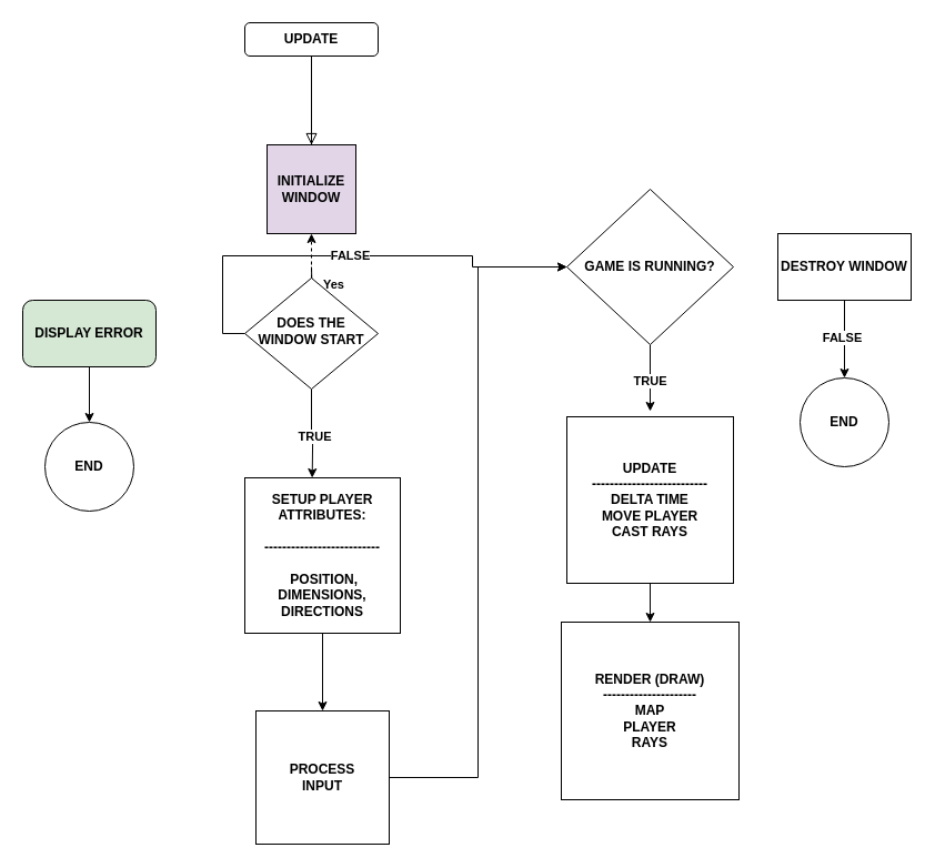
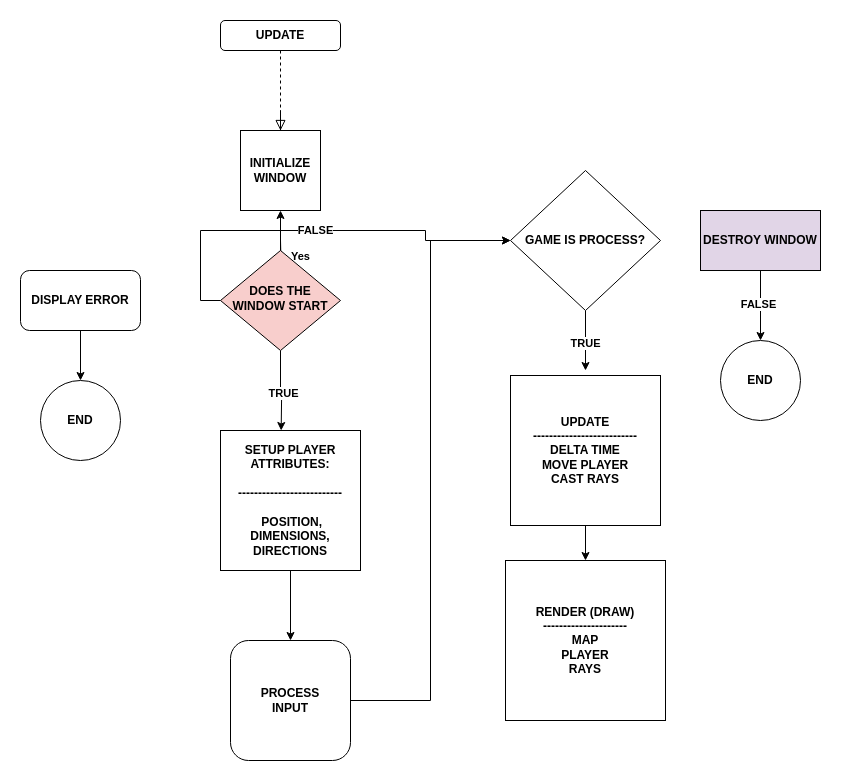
  <mxCell id="0" />
  <mxCell id="1" parent="0" />
  <mxCell id="2" value="" style="rounded=0;html=1;jettySize=auto;orthogonalLoop=1;fontSize=11;endArrow=block;endFill=0;endSize=8;strokeWidth=1;shadow=0;labelBackgroundColor=none;edgeStyle=orthogonalEdgeStyle;fontStyle=1" parent="1" source="11" edge="1"><mxGeometry relative="1" as="geometry"><mxPoint x="280" y="160" as="targetPoint" /></mxGeometry></mxCell>
  <mxCell id="3" value="UPDATE" style="rounded=1;whiteSpace=wrap;html=1;fontSize=12;glass=0;strokeWidth=1;shadow=0;fontStyle=1" parent="1" vertex="1"><mxGeometry x="220" y="20" width="120" height="30" as="geometry" /></mxCell>
  <mxCell id="4" value="Yes" style="rounded=0;html=1;jettySize=auto;orthogonalLoop=1;fontSize=11;endArrow=block;endFill=0;endSize=8;strokeWidth=1;shadow=0;labelBackgroundColor=none;edgeStyle=orthogonalEdgeStyle;fontStyle=1" parent="1" target="9" edge="1"><mxGeometry y="20" relative="1" as="geometry"><mxPoint as="offset" /><mxPoint x="280" y="240" as="sourcePoint" /></mxGeometry></mxCell>
- <mxCell id="5" style="edgeStyle=orthogonalEdgeStyle;rounded=0;orthogonalLoop=1;jettySize=auto;html=1;entryX=0.5;entryY=1;entryDx=0;entryDy=0;fontStyle=1;dashed=1;" edge="1" parent="1" source="9" target="11"><mxGeometry relative="1" as="geometry" /></mxCell>
+ <mxCell id="5" style="edgeStyle=orthogonalEdgeStyle;rounded=0;orthogonalLoop=1;jettySize=auto;html=1;entryX=0.5;entryY=1;entryDx=0;entryDy=0;fontStyle=1" edge="1" parent="1" source="9" target="11"><mxGeometry relative="1" as="geometry" /></mxCell>
  <mxCell id="6" value="&lt;span&gt;FALSE&lt;/span&gt;" style="edgeStyle=orthogonalEdgeStyle;rounded=0;orthogonalLoop=1;jettySize=auto;html=1;exitX=0;exitY=0.5;exitDx=0;exitDy=0;fontStyle=1;" edge="1" parent="1" source="9" target="21"><mxGeometry relative="1" as="geometry"><mxPoint x="150" y="300.333" as="targetPoint" /></mxGeometry></mxCell>
  <mxCell id="7" style="edgeStyle=orthogonalEdgeStyle;rounded=0;orthogonalLoop=1;jettySize=auto;html=1;exitX=0.5;exitY=1;exitDx=0;exitDy=0;fontStyle=1" edge="1" parent="1" source="9"><mxGeometry relative="1" as="geometry"><mxPoint x="280.667" y="430" as="targetPoint" /></mxGeometry></mxCell>
  <mxCell id="8" value="&lt;span&gt;TRUE&lt;/span&gt;" style="edgeLabel;html=1;align=center;verticalAlign=middle;resizable=0;points=[];fontStyle=1" vertex="1" connectable="0" parent="7"><mxGeometry x="0.088" y="1" relative="1" as="geometry"><mxPoint as="offset" /></mxGeometry></mxCell>
- <mxCell id="9" value="DOES THE WINDOW START" style="rhombus;whiteSpace=wrap;html=1;shadow=0;fontFamily=Helvetica;fontSize=12;align=center;strokeWidth=1;spacing=6;spacingTop=-4;fontStyle=1" parent="1" vertex="1"><mxGeometry x="220" y="250" width="120" height="100" as="geometry" /></mxCell>
- <mxCell id="10" value="" style="rounded=0;html=1;jettySize=auto;orthogonalLoop=1;fontSize=11;endArrow=block;endFill=0;endSize=8;strokeWidth=1;shadow=0;labelBackgroundColor=none;edgeStyle=orthogonalEdgeStyle;fontStyle=1" edge="1" parent="1" source="3" target="11"><mxGeometry relative="1" as="geometry"><mxPoint x="280" y="50" as="sourcePoint" /><mxPoint x="280" y="160" as="targetPoint" /></mxGeometry></mxCell>
- <mxCell id="11" value="INITIALIZE WINDOW" style="whiteSpace=wrap;html=1;aspect=fixed;fontStyle=1;fillColor=#e1d5e7;" vertex="1" parent="1"><mxGeometry x="240" y="130" width="80" height="80" as="geometry" /></mxCell>
+ <mxCell id="9" value="DOES THE WINDOW START" style="rhombus;whiteSpace=wrap;html=1;shadow=0;fontFamily=Helvetica;fontSize=12;align=center;strokeWidth=1;spacing=6;spacingTop=-4;fontStyle=1;fillColor=#f8cecc;" parent="1" vertex="1"><mxGeometry x="220" y="250" width="120" height="100" as="geometry" /></mxCell>
+ <mxCell id="10" value="" style="rounded=0;html=1;jettySize=auto;orthogonalLoop=1;fontSize=11;endArrow=block;endFill=0;endSize=8;strokeWidth=1;shadow=0;labelBackgroundColor=none;edgeStyle=orthogonalEdgeStyle;fontStyle=1;dashed=1;" edge="1" parent="1" source="3" target="11"><mxGeometry relative="1" as="geometry"><mxPoint x="280" y="50" as="sourcePoint" /><mxPoint x="280" y="160" as="targetPoint" /></mxGeometry></mxCell>
+ <mxCell id="11" value="INITIALIZE WINDOW" style="whiteSpace=wrap;html=1;aspect=fixed;fontStyle=1" vertex="1" parent="1"><mxGeometry x="240" y="130" width="80" height="80" as="geometry" /></mxCell>
  <mxCell id="12" style="edgeStyle=orthogonalEdgeStyle;rounded=0;orthogonalLoop=1;jettySize=auto;html=1;fontStyle=1" edge="1" parent="1" source="13" target="14"><mxGeometry relative="1" as="geometry"><mxPoint x="80" y="420" as="targetPoint" /></mxGeometry></mxCell>
- <mxCell id="13" value="DISPLAY ERROR" style="rounded=1;whiteSpace=wrap;html=1;fontStyle=1;fillColor=#d5e8d4;" vertex="1" parent="1"><mxGeometry x="20" y="270.003" width="120" height="60" as="geometry" /></mxCell>
+ <mxCell id="13" value="DISPLAY ERROR" style="rounded=1;whiteSpace=wrap;html=1;fontStyle=1" vertex="1" parent="1"><mxGeometry x="20" y="270.003" width="120" height="60" as="geometry" /></mxCell>
  <mxCell id="14" value="END" style="ellipse;whiteSpace=wrap;html=1;aspect=fixed;fontStyle=1" vertex="1" parent="1"><mxGeometry x="40" y="380" width="80" height="80" as="geometry" /></mxCell>
  <mxCell id="15" style="edgeStyle=orthogonalEdgeStyle;rounded=0;orthogonalLoop=1;jettySize=auto;html=1;fontStyle=1" edge="1" parent="1" source="16" target="18"><mxGeometry relative="1" as="geometry"><mxPoint x="290" y="650" as="targetPoint" /></mxGeometry></mxCell>
  <mxCell id="16" value="SETUP PLAYER ATTRIBUTES:&lt;div&gt;&lt;br&gt;&lt;/div&gt;&lt;div&gt;--------------------------&lt;/div&gt;&lt;div&gt;&lt;br&gt;&lt;/div&gt;&lt;div&gt;&amp;nbsp;POSITION, DIMENSIONS, DIRECTIONS&lt;/div&gt;" style="whiteSpace=wrap;html=1;aspect=fixed;fontStyle=1" vertex="1" parent="1"><mxGeometry x="220" y="430" width="140" height="140" as="geometry" /></mxCell>
  <mxCell id="17" style="edgeStyle=elbowEdgeStyle;rounded=0;orthogonalLoop=1;jettySize=auto;html=1;fontStyle=1" edge="1" parent="1" source="18"><mxGeometry relative="1" as="geometry"><mxPoint x="510" y="240" as="targetPoint" /></mxGeometry></mxCell>
- <mxCell id="18" value="PROCESS&lt;div&gt;INPUT&lt;/div&gt;" style="whiteSpace=wrap;html=1;aspect=fixed;fontStyle=1" vertex="1" parent="1"><mxGeometry x="230" y="640" width="120" height="120" as="geometry" /></mxCell>
+ <mxCell id="18" value="PROCESS&lt;div&gt;INPUT&lt;/div&gt;" style="whiteSpace=wrap;html=1;aspect=fixed;fontStyle=1;rounded=1;" vertex="1" parent="1"><mxGeometry x="230" y="640" width="120" height="120" as="geometry" /></mxCell>
  <mxCell id="19" style="edgeStyle=elbowEdgeStyle;rounded=0;orthogonalLoop=1;jettySize=auto;html=1;fontStyle=1" edge="1" parent="1" source="21"><mxGeometry relative="1" as="geometry"><mxPoint x="585" y="370" as="targetPoint" /></mxGeometry></mxCell>
  <mxCell id="20" value="&lt;span&gt;TRUE&lt;/span&gt;" style="edgeLabel;html=1;align=center;verticalAlign=middle;resizable=0;points=[];fontStyle=1" vertex="1" connectable="0" parent="19"><mxGeometry x="0.033" y="-1" relative="1" as="geometry"><mxPoint y="1" as="offset" /></mxGeometry></mxCell>
- <mxCell id="21" value="GAME IS RUNNING?" style="rhombus;whiteSpace=wrap;html=1;fontStyle=1" vertex="1" parent="1"><mxGeometry x="510" y="170" width="150" height="140" as="geometry" /></mxCell>
+ <mxCell id="21" value="GAME IS PROCESS?" style="rhombus;whiteSpace=wrap;html=1;fontStyle=1" vertex="1" parent="1"><mxGeometry x="510" y="170" width="150" height="140" as="geometry" /></mxCell>
  <mxCell id="22" style="edgeStyle=elbowEdgeStyle;rounded=0;orthogonalLoop=1;jettySize=auto;html=1;exitX=0.5;exitY=1;exitDx=0;exitDy=0;fontStyle=1" edge="1" parent="1" source="23" target="24"><mxGeometry relative="1" as="geometry"><mxPoint x="584.667" y="590" as="targetPoint" /></mxGeometry></mxCell>
  <mxCell id="23" value="UPDATE&lt;div&gt;--------------------------&lt;/div&gt;&lt;div&gt;DELTA TIME&lt;/div&gt;&lt;div&gt;MOVE PLAYER&lt;/div&gt;&lt;div&gt;CAST RAYS&lt;/div&gt;" style="whiteSpace=wrap;html=1;aspect=fixed;fontStyle=1" vertex="1" parent="1"><mxGeometry x="510" y="375" width="150" height="150" as="geometry" /></mxCell>
  <mxCell id="24" value="RENDER (DRAW)&lt;div&gt;---------------------&lt;/div&gt;&lt;div&gt;MAP&lt;/div&gt;&lt;div&gt;PLAYER&lt;/div&gt;&lt;div&gt;RAYS&lt;/div&gt;" style="whiteSpace=wrap;html=1;aspect=fixed;fontStyle=1" vertex="1" parent="1"><mxGeometry x="505" y="560" width="160" height="160" as="geometry" /></mxCell>
  <mxCell id="25" style="edgeStyle=elbowEdgeStyle;rounded=0;orthogonalLoop=1;jettySize=auto;html=1;fontStyle=1" edge="1" parent="1" source="27"><mxGeometry relative="1" as="geometry"><mxPoint x="760" y="340" as="targetPoint" /></mxGeometry></mxCell>
  <mxCell id="26" value="&lt;span&gt;FALSE&lt;/span&gt;" style="edgeLabel;html=1;align=center;verticalAlign=middle;resizable=0;points=[];fontStyle=1" vertex="1" connectable="0" parent="25"><mxGeometry x="-0.047" y="-3" relative="1" as="geometry"><mxPoint as="offset" /></mxGeometry></mxCell>
- <mxCell id="27" value="DESTROY WINDOW" style="rounded=0;whiteSpace=wrap;html=1;fontStyle=1" vertex="1" parent="1"><mxGeometry x="700" y="210.007" width="120" height="60" as="geometry" /></mxCell>
+ <mxCell id="27" value="DESTROY WINDOW" style="rounded=0;whiteSpace=wrap;html=1;fontStyle=1;fillColor=#e1d5e7;" vertex="1" parent="1"><mxGeometry x="700" y="210.007" width="120" height="60" as="geometry" /></mxCell>
  <mxCell id="28" value="END" style="ellipse;whiteSpace=wrap;html=1;aspect=fixed;fontStyle=1" vertex="1" parent="1"><mxGeometry x="720" y="340" width="80" height="80" as="geometry" /></mxCell>
